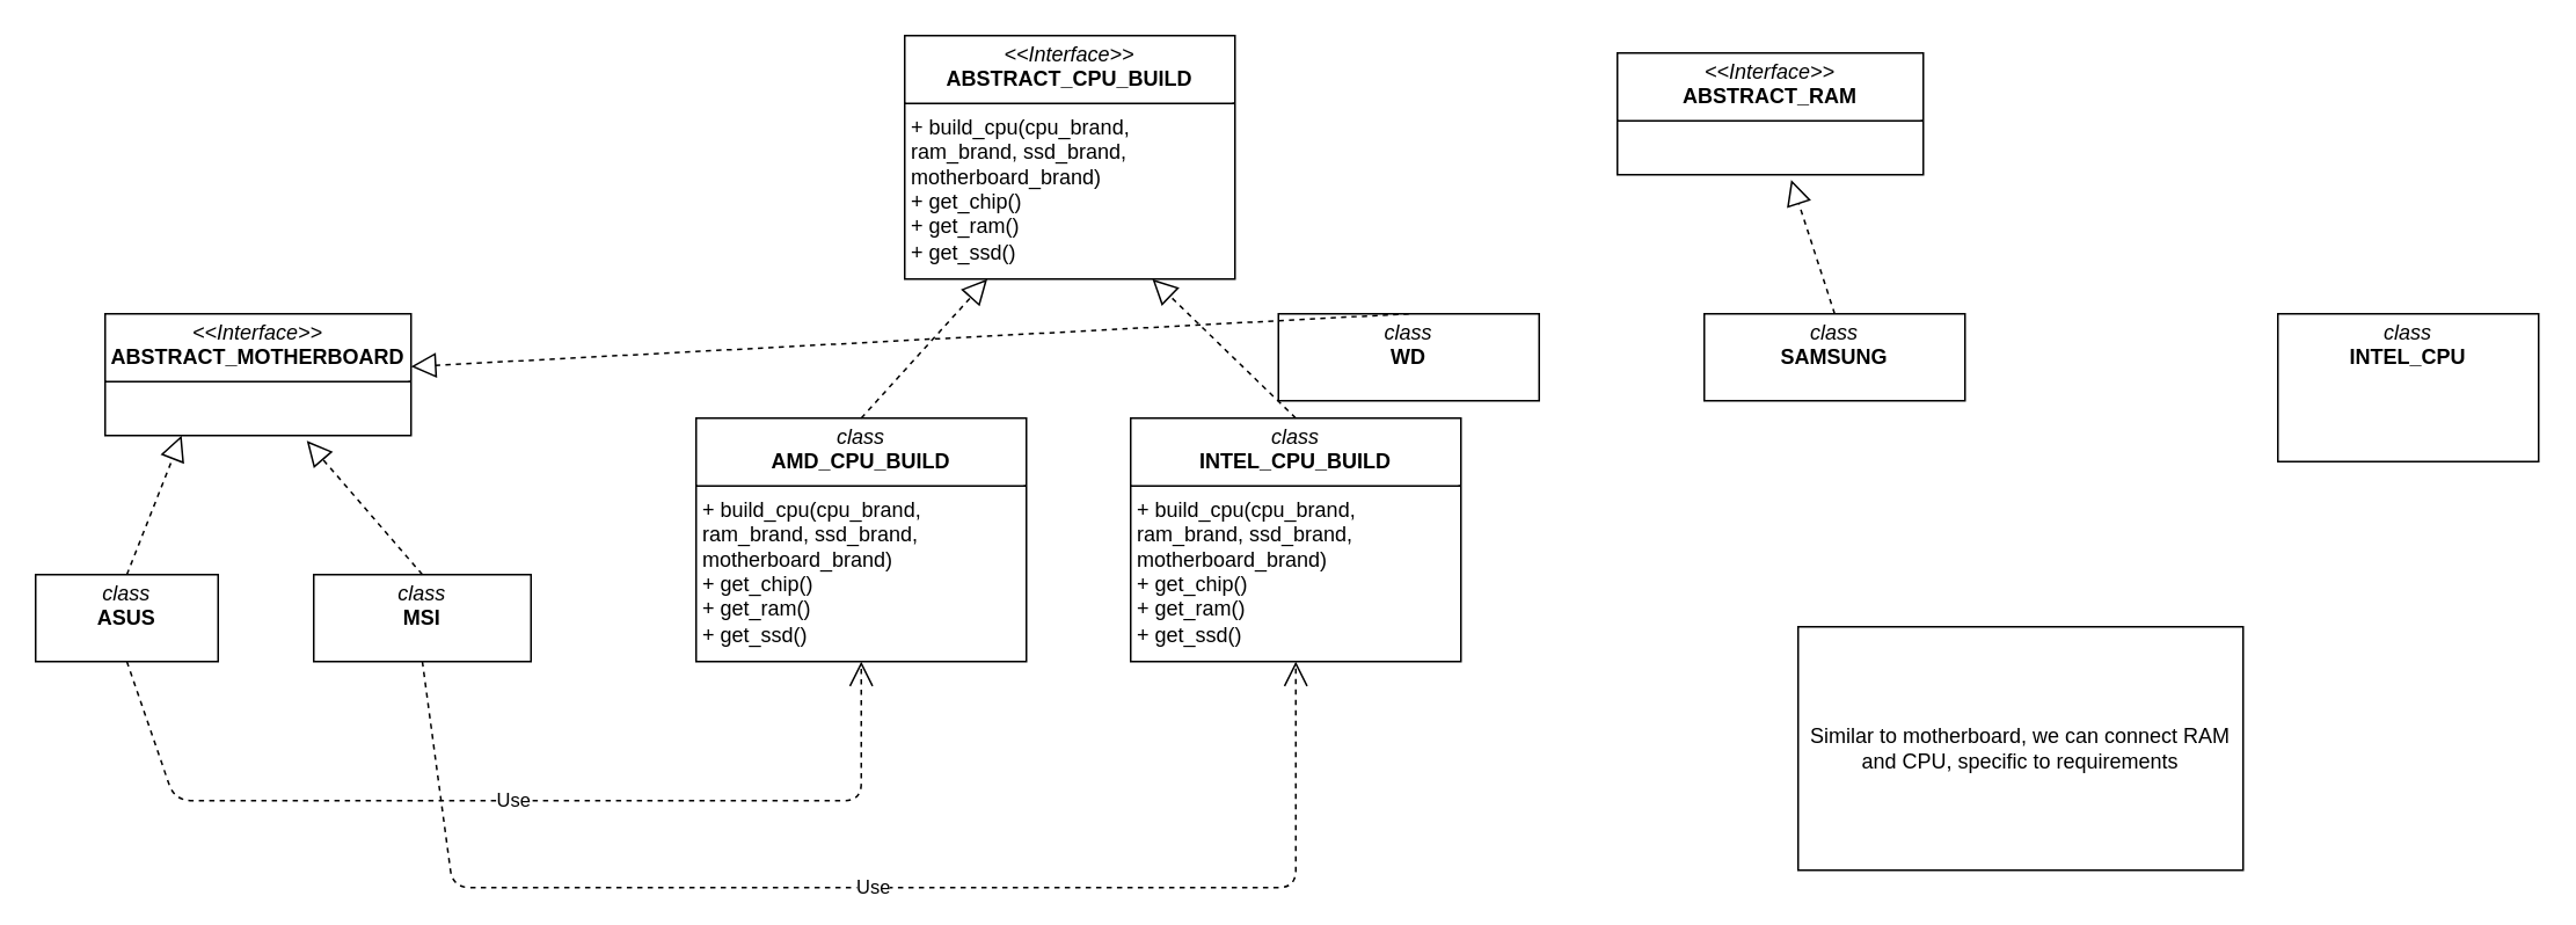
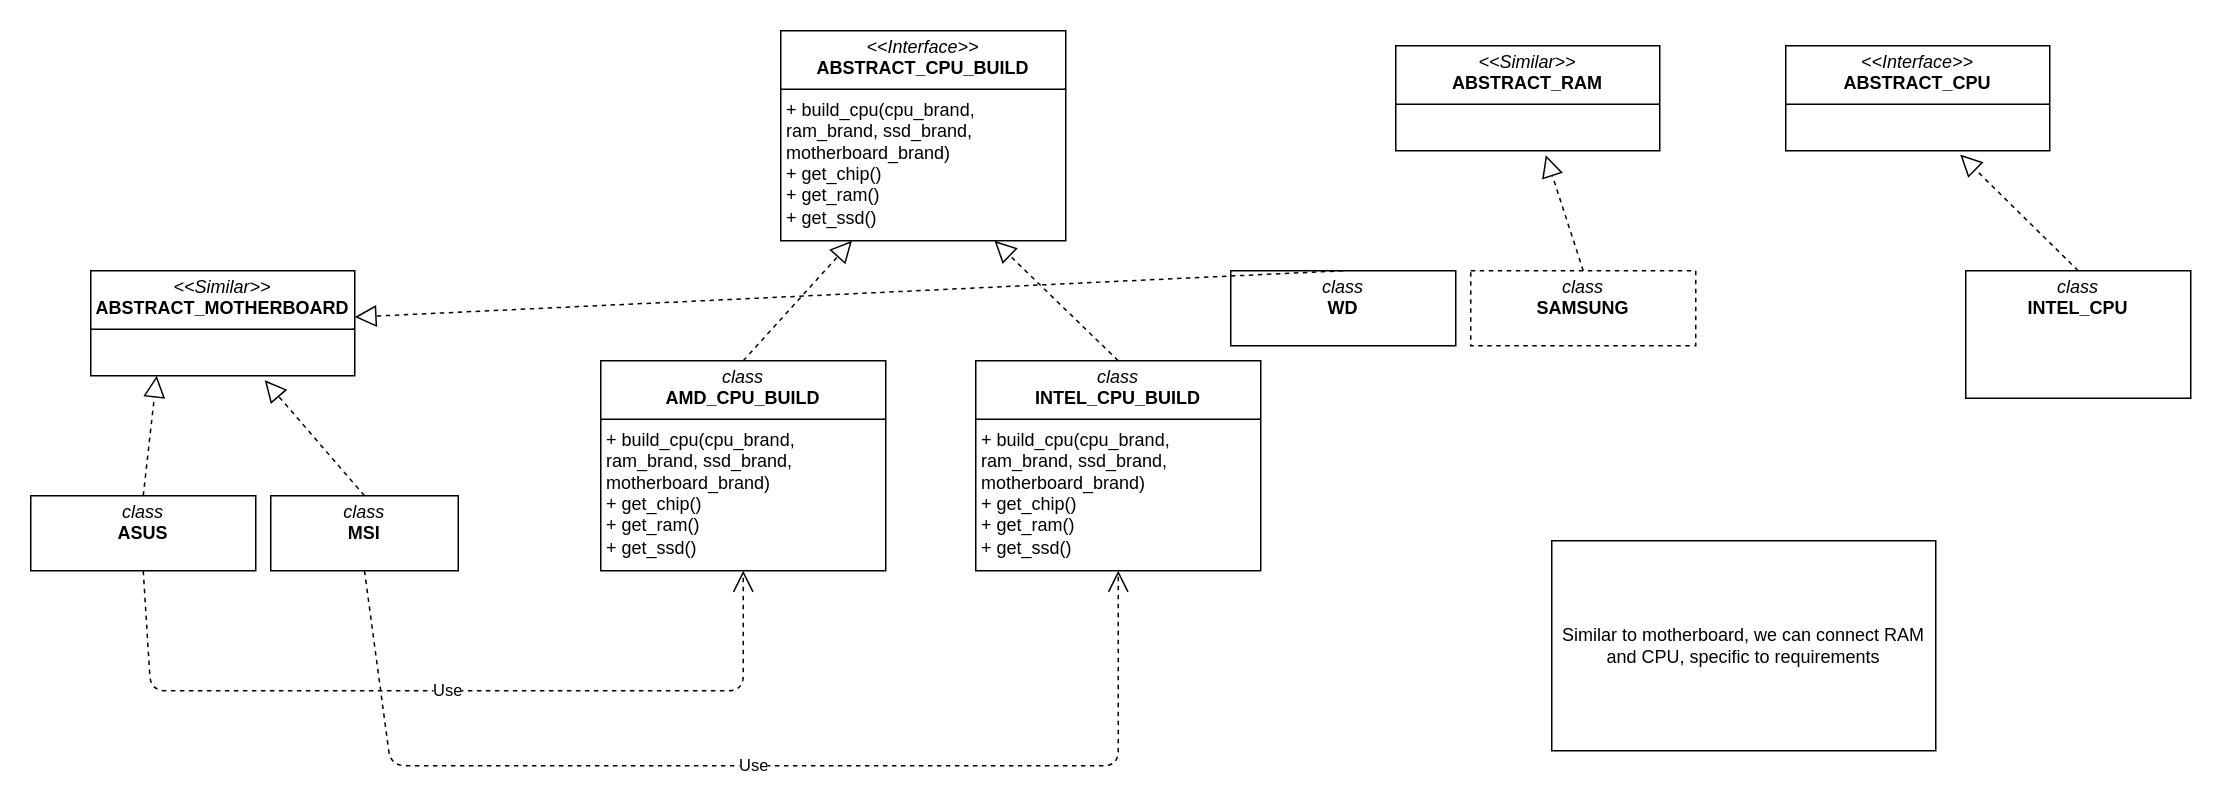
  <mxCell id="0" />
  <mxCell id="1" parent="0" />
  <mxCell id="2" value="&lt;p style=&quot;margin:0px;margin-top:4px;text-align:center;&quot;&gt;&lt;i&gt;&amp;lt;&amp;lt;Interface&amp;gt;&amp;gt;&lt;/i&gt;&lt;br&gt;&lt;b&gt;ABSTRACT_CPU_BUILD&lt;/b&gt;&lt;/p&gt;&lt;hr size=&quot;1&quot; style=&quot;border-style:solid;&quot;&gt;&lt;p style=&quot;margin:0px;margin-left:4px;&quot;&gt;+ build_cpu(cpu_brand, ram_brand, ssd_brand, motherboard_brand)&lt;/p&gt;&lt;p style=&quot;margin:0px;margin-left:4px;&quot;&gt;+ get_chip()&lt;/p&gt;&lt;p style=&quot;margin:0px;margin-left:4px;&quot;&gt;+ get_ram()&lt;/p&gt;&lt;p style=&quot;margin:0px;margin-left:4px;&quot;&gt;+ get_ssd()&lt;/p&gt;" style="verticalAlign=top;align=left;overflow=fill;html=1;whiteSpace=wrap;" vertex="1" parent="1"><mxGeometry x="520" y="20" width="190" height="140" as="geometry" /></mxCell>
  <mxCell id="3" value="&lt;p style=&quot;margin:0px;margin-top:4px;text-align:center;&quot;&gt;&lt;i&gt;class&lt;/i&gt;&lt;br&gt;&lt;b&gt;AMD_CPU_BUILD&lt;/b&gt;&lt;/p&gt;&lt;hr size=&quot;1&quot; style=&quot;border-style:solid;&quot;&gt;&lt;p style=&quot;margin:0px;margin-left:4px;&quot;&gt;+ build_cpu(cpu_brand, ram_brand, ssd_brand, motherboard_brand)&lt;/p&gt;&lt;p style=&quot;margin:0px;margin-left:4px;&quot;&gt;+ get_chip()&lt;/p&gt;&lt;p style=&quot;margin:0px;margin-left:4px;&quot;&gt;+ get_ram()&lt;/p&gt;&lt;p style=&quot;margin:0px;margin-left:4px;&quot;&gt;+ get_ssd()&lt;/p&gt;" style="verticalAlign=top;align=left;overflow=fill;html=1;whiteSpace=wrap;" vertex="1" parent="1"><mxGeometry x="400" y="240" width="190" height="140" as="geometry" /></mxCell>
  <mxCell id="4" value="&lt;p style=&quot;margin:0px;margin-top:4px;text-align:center;&quot;&gt;&lt;i&gt;class&lt;/i&gt;&lt;br&gt;&lt;b&gt;INTEL_CPU_BUILD&lt;/b&gt;&lt;/p&gt;&lt;hr size=&quot;1&quot; style=&quot;border-style:solid;&quot;&gt;&lt;p style=&quot;margin:0px;margin-left:4px;&quot;&gt;+ build_cpu(cpu_brand, ram_brand, ssd_brand, motherboard_brand)&lt;/p&gt;&lt;p style=&quot;margin:0px;margin-left:4px;&quot;&gt;+ get_chip()&lt;/p&gt;&lt;p style=&quot;margin:0px;margin-left:4px;&quot;&gt;+ get_ram()&lt;/p&gt;&lt;p style=&quot;margin:0px;margin-left:4px;&quot;&gt;+ get_ssd()&lt;/p&gt;" style="verticalAlign=top;align=left;overflow=fill;html=1;whiteSpace=wrap;" vertex="1" parent="1"><mxGeometry x="650" y="240" width="190" height="140" as="geometry" /></mxCell>
  <mxCell id="5" value="" style="endArrow=block;dashed=1;endFill=0;endSize=12;html=1;entryX=0.25;entryY=1;entryDx=0;entryDy=0;exitX=0.5;exitY=0;exitDx=0;exitDy=0;" edge="1" parent="1" source="3" target="2"><mxGeometry width="160" relative="1" as="geometry"><mxPoint x="850" y="280" as="sourcePoint" /><mxPoint x="1010" y="280" as="targetPoint" /></mxGeometry></mxCell>
  <mxCell id="6" value="" style="endArrow=block;dashed=1;endFill=0;endSize=12;html=1;entryX=0.75;entryY=1;entryDx=0;entryDy=0;exitX=0.5;exitY=0;exitDx=0;exitDy=0;" edge="1" parent="1" source="4" target="2"><mxGeometry width="160" relative="1" as="geometry"><mxPoint x="605" y="250" as="sourcePoint" /><mxPoint x="625" y="170" as="targetPoint" /></mxGeometry></mxCell>
- <mxCell id="7" value="&lt;p style=&quot;margin:0px;margin-top:4px;text-align:center;&quot;&gt;&lt;i&gt;&amp;lt;&amp;lt;Interface&amp;gt;&amp;gt;&lt;/i&gt;&lt;br&gt;&lt;b&gt;ABSTRACT_RAM&lt;/b&gt;&lt;/p&gt;&lt;hr size=&quot;1&quot; style=&quot;border-style:solid;&quot;&gt;&lt;p style=&quot;margin:0px;margin-left:4px;&quot;&gt;&lt;br&gt;&lt;/p&gt;" style="verticalAlign=top;align=left;overflow=fill;html=1;whiteSpace=wrap;" vertex="1" parent="1"><mxGeometry x="930" y="30" width="176" height="70" as="geometry" /></mxCell>
- <mxCell id="9" value="&lt;p style=&quot;margin:0px;margin-top:4px;text-align:center;&quot;&gt;&lt;i&gt;&amp;lt;&amp;lt;Interface&amp;gt;&amp;gt;&lt;/i&gt;&lt;br&gt;&lt;b&gt;ABSTRACT_MOTHERBOARD&lt;/b&gt;&lt;/p&gt;&lt;hr size=&quot;1&quot; style=&quot;border-style:solid;&quot;&gt;&lt;p style=&quot;margin:0px;margin-left:4px;&quot;&gt;&lt;br&gt;&lt;/p&gt;" style="verticalAlign=top;align=left;overflow=fill;html=1;whiteSpace=wrap;" vertex="1" parent="1"><mxGeometry x="60" y="180" width="176" height="70" as="geometry" /></mxCell>
+ <mxCell id="7" value="&lt;p style=&quot;margin:0px;margin-top:4px;text-align:center;&quot;&gt;&lt;i&gt;&amp;lt;&amp;lt;Similar&amp;gt;&amp;gt;&lt;/i&gt;&lt;br&gt;&lt;b&gt;ABSTRACT_RAM&lt;/b&gt;&lt;/p&gt;&lt;hr size=&quot;1&quot; style=&quot;border-style:solid;&quot;&gt;&lt;p style=&quot;margin:0px;margin-left:4px;&quot;&gt;&lt;br&gt;&lt;/p&gt;" style="verticalAlign=top;align=left;overflow=fill;html=1;whiteSpace=wrap;" vertex="1" parent="1"><mxGeometry x="930" y="30" width="176" height="70" as="geometry" /></mxCell>
+ <mxCell id="8" value="&lt;p style=&quot;margin:0px;margin-top:4px;text-align:center;&quot;&gt;&lt;i&gt;&amp;lt;&amp;lt;Interface&amp;gt;&amp;gt;&lt;/i&gt;&lt;br&gt;&lt;b&gt;ABSTRACT_CPU&lt;/b&gt;&lt;/p&gt;&lt;hr size=&quot;1&quot; style=&quot;border-style:solid;&quot;&gt;&lt;p style=&quot;margin:0px;margin-left:4px;&quot;&gt;&lt;br&gt;&lt;/p&gt;" style="verticalAlign=top;align=left;overflow=fill;html=1;whiteSpace=wrap;" vertex="1" parent="1"><mxGeometry x="1190" y="30" width="176" height="70" as="geometry" /></mxCell>
+ <mxCell id="9" value="&lt;p style=&quot;margin:0px;margin-top:4px;text-align:center;&quot;&gt;&lt;i&gt;&amp;lt;&amp;lt;Similar&amp;gt;&amp;gt;&lt;/i&gt;&lt;br&gt;&lt;b&gt;ABSTRACT_MOTHERBOARD&lt;/b&gt;&lt;/p&gt;&lt;hr size=&quot;1&quot; style=&quot;border-style:solid;&quot;&gt;&lt;p style=&quot;margin:0px;margin-left:4px;&quot;&gt;&lt;br&gt;&lt;/p&gt;" style="verticalAlign=top;align=left;overflow=fill;html=1;whiteSpace=wrap;" vertex="1" parent="1"><mxGeometry x="60" y="180" width="176" height="70" as="geometry" /></mxCell>
  <mxCell id="10" value="&lt;p style=&quot;margin:0px;margin-top:4px;text-align:center;&quot;&gt;&lt;i&gt;class&lt;/i&gt;&lt;br&gt;&lt;b&gt;INTEL_CPU&lt;/b&gt;&lt;/p&gt;" style="verticalAlign=top;align=left;overflow=fill;html=1;whiteSpace=wrap;" vertex="1" parent="1"><mxGeometry x="1310" y="180" width="150" height="85" as="geometry" /></mxCell>
- <mxCell id="12" value="&lt;p style=&quot;margin:0px;margin-top:4px;text-align:center;&quot;&gt;&lt;i&gt;class&lt;/i&gt;&lt;br&gt;&lt;b&gt;ASUS&lt;/b&gt;&lt;/p&gt;" style="verticalAlign=top;align=left;overflow=fill;html=1;whiteSpace=wrap;" vertex="1" parent="1"><mxGeometry x="20" y="330" width="105" height="50" as="geometry" /></mxCell>
+ <mxCell id="11" value="" style="endArrow=block;dashed=1;endFill=0;endSize=12;html=1;entryX=0.661;entryY=1.037;entryDx=0;entryDy=0;exitX=0.5;exitY=0;exitDx=0;exitDy=0;entryPerimeter=0;" edge="1" parent="1" source="10" target="8"><mxGeometry width="160" relative="1" as="geometry"><mxPoint x="1235" y="190" as="sourcePoint" /><mxPoint x="1244" y="110" as="targetPoint" /></mxGeometry></mxCell>
+ <mxCell id="12" value="&lt;p style=&quot;margin:0px;margin-top:4px;text-align:center;&quot;&gt;&lt;i&gt;class&lt;/i&gt;&lt;br&gt;&lt;b&gt;ASUS&lt;/b&gt;&lt;/p&gt;" style="verticalAlign=top;align=left;overflow=fill;html=1;whiteSpace=wrap;" vertex="1" parent="1"><mxGeometry x="20" y="330" width="150" height="50" as="geometry" /></mxCell>
  <mxCell id="13" value="&lt;p style=&quot;margin:0px;margin-top:4px;text-align:center;&quot;&gt;&lt;i&gt;class&lt;/i&gt;&lt;br&gt;&lt;b&gt;MSI&lt;/b&gt;&lt;/p&gt;" style="verticalAlign=top;align=left;overflow=fill;html=1;whiteSpace=wrap;" vertex="1" parent="1"><mxGeometry x="180" y="330" width="125" height="50" as="geometry" /></mxCell>
  <mxCell id="14" value="" style="endArrow=block;dashed=1;endFill=0;endSize=12;html=1;entryX=0.25;entryY=1;entryDx=0;entryDy=0;exitX=0.5;exitY=0;exitDx=0;exitDy=0;" edge="1" parent="1" source="12"><mxGeometry width="160" relative="1" as="geometry"><mxPoint x="90" y="320" as="sourcePoint" /><mxPoint x="104" y="250" as="targetPoint" /></mxGeometry></mxCell>
  <mxCell id="15" value="" style="endArrow=block;dashed=1;endFill=0;endSize=12;html=1;entryX=0.661;entryY=1.037;entryDx=0;entryDy=0;exitX=0.5;exitY=0;exitDx=0;exitDy=0;entryPerimeter=0;" edge="1" parent="1" source="13"><mxGeometry width="160" relative="1" as="geometry"><mxPoint x="105" y="340" as="sourcePoint" /><mxPoint x="176" y="253" as="targetPoint" /></mxGeometry></mxCell>
- <mxCell id="16" value="&lt;p style=&quot;margin:0px;margin-top:4px;text-align:center;&quot;&gt;&lt;i&gt;class&lt;/i&gt;&lt;br&gt;&lt;b&gt;WD&lt;/b&gt;&lt;/p&gt;" style="verticalAlign=top;align=left;overflow=fill;html=1;whiteSpace=wrap;" vertex="1" parent="1"><mxGeometry x="735" y="180" width="150" height="50" as="geometry" /></mxCell>
- <mxCell id="17" value="&lt;p style=&quot;margin:0px;margin-top:4px;text-align:center;&quot;&gt;&lt;i&gt;class&lt;/i&gt;&lt;br&gt;&lt;b&gt;SAMSUNG&lt;/b&gt;&lt;/p&gt;" style="verticalAlign=top;align=left;overflow=fill;html=1;whiteSpace=wrap;" vertex="1" parent="1"><mxGeometry x="980" y="180" width="150" height="50" as="geometry" /></mxCell>
+ <mxCell id="16" value="&lt;p style=&quot;margin:0px;margin-top:4px;text-align:center;&quot;&gt;&lt;i&gt;class&lt;/i&gt;&lt;br&gt;&lt;b&gt;WD&lt;/b&gt;&lt;/p&gt;" style="verticalAlign=top;align=left;overflow=fill;html=1;whiteSpace=wrap;" vertex="1" parent="1"><mxGeometry x="820" y="180" width="150" height="50" as="geometry" /></mxCell>
+ <mxCell id="17" value="&lt;p style=&quot;margin:0px;margin-top:4px;text-align:center;&quot;&gt;&lt;i&gt;class&lt;/i&gt;&lt;br&gt;&lt;b&gt;SAMSUNG&lt;/b&gt;&lt;/p&gt;" style="verticalAlign=top;align=left;overflow=fill;html=1;whiteSpace=wrap;dashed=1;" vertex="1" parent="1"><mxGeometry x="980" y="180" width="150" height="50" as="geometry" /></mxCell>
  <mxCell id="18" value="" style="endArrow=block;dashed=1;endFill=0;endSize=12;html=1;exitX=0.5;exitY=0;exitDx=0;exitDy=0;" edge="1" parent="1" source="16" target="9"><mxGeometry width="160" relative="1" as="geometry"><mxPoint x="890" y="170" as="sourcePoint" /><mxPoint x="904" y="100" as="targetPoint" /></mxGeometry></mxCell>
  <mxCell id="19" value="" style="endArrow=block;dashed=1;endFill=0;endSize=12;html=1;exitX=0.5;exitY=0;exitDx=0;exitDy=0;" edge="1" parent="1" source="17"><mxGeometry width="160" relative="1" as="geometry"><mxPoint x="905" y="190" as="sourcePoint" /><mxPoint x="1030" y="103" as="targetPoint" /></mxGeometry></mxCell>
  <mxCell id="20" value="Use" style="endArrow=open;endSize=12;dashed=1;html=1;exitX=0.5;exitY=1;exitDx=0;exitDy=0;entryX=0.5;entryY=1;entryDx=0;entryDy=0;" edge="1" parent="1" source="12" target="3"><mxGeometry width="160" relative="1" as="geometry"><mxPoint x="240" y="510" as="sourcePoint" /><mxPoint x="510" y="460" as="targetPoint" /><Array as="points"><mxPoint x="100" y="460" /><mxPoint x="495" y="460" /></Array></mxGeometry></mxCell>
  <mxCell id="21" value="Use" style="endArrow=open;endSize=12;dashed=1;html=1;exitX=0.5;exitY=1;exitDx=0;exitDy=0;entryX=0.5;entryY=1;entryDx=0;entryDy=0;" edge="1" parent="1" source="13" target="4"><mxGeometry width="160" relative="1" as="geometry"><mxPoint x="105" y="390" as="sourcePoint" /><mxPoint x="505" y="390" as="targetPoint" /><Array as="points"><mxPoint x="260" y="510" /><mxPoint x="745" y="510" /></Array></mxGeometry></mxCell>
  <mxCell id="22" value="Similar to motherboard, we can connect RAM and CPU, specific to requirements" style="rounded=0;whiteSpace=wrap;html=1;" vertex="1" parent="1"><mxGeometry x="1034" y="360" width="256" height="140" as="geometry" /></mxCell>
